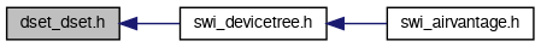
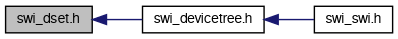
  digraph {
    rankdir=LR
    node [color=black fontname=FreeSans fontsize=10 shape=record]
    edge [color=midnightblue dir=back fontname=FreeSans fontsize=10 labelfontname=FreeSans labelfontsize=10 style=solid]
-   n1 [fillcolor=grey75 fontcolor=black height=0.2 label="dset_dset.h" style=filled width=0.4]
+   n1 [fillcolor=grey75 fontcolor=black height=0.2 label="swi_dset.h" style=filled width=0.4]
    n2 [height=0.2 label="swi_devicetree.h" width=0.4]
-   n3 [height=0.2 label="swi_airvantage.h" width=0.4]
+   n3 [height=0.2 label="swi_swi.h" width=0.4]
    n1 -> n2
    n2 -> n3
  }
